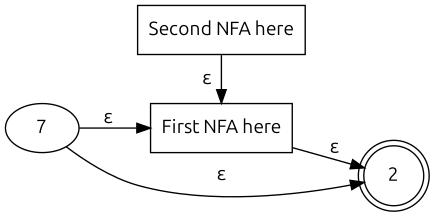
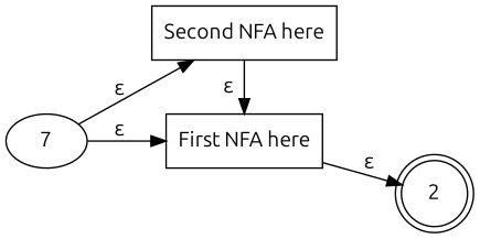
  digraph {
    fontname=Ubuntu
    rank=same
    rankdir=LR
    node [fontname=Ubuntu shape=box]
    edge [fontname=Ubuntu]
    n1 [label="First NFA here"]
    n2 [label="Second NFA here"]
    n3 [label=2 shape=doublecircle]
    n4 [label=7 shape=""]
    subgraph sub_1 {
      rankdir=TB
      n1
      n2
    }
    n1 -> n3 [label=<&epsilon;>]
    n2 -> n1 [label=<&epsilon;>]
    n4 -> n1 [label=<&epsilon;>]
-   n4 -> n3 [label=<&epsilon;>]
+   n4 -> n2 [label=<&epsilon;>]
  }
